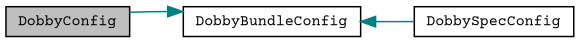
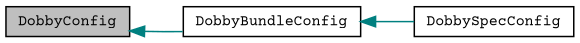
  digraph {
    fontname="Courier Prime"
    rankdir=LR
    node [color=black fillcolor=white fontname="Courier Prime" fontsize=10 shape=record style=filled]
    edge [color=teal dir=back fontname="Courier Prime" fontsize=10 labelfontname=Helvetica labelfontsize=10 style=solid]
    n1 [fillcolor=grey75 fontcolor=black height=0.2 label=DobbyConfig width=0.4]
    n2 [height=0.2 label=DobbyBundleConfig width=0.4]
    n3 [height=0.2 label=DobbySpecConfig width=0.4]
-   n2 -> n1
+   n1 -> n2
    n2 -> n3
  }
